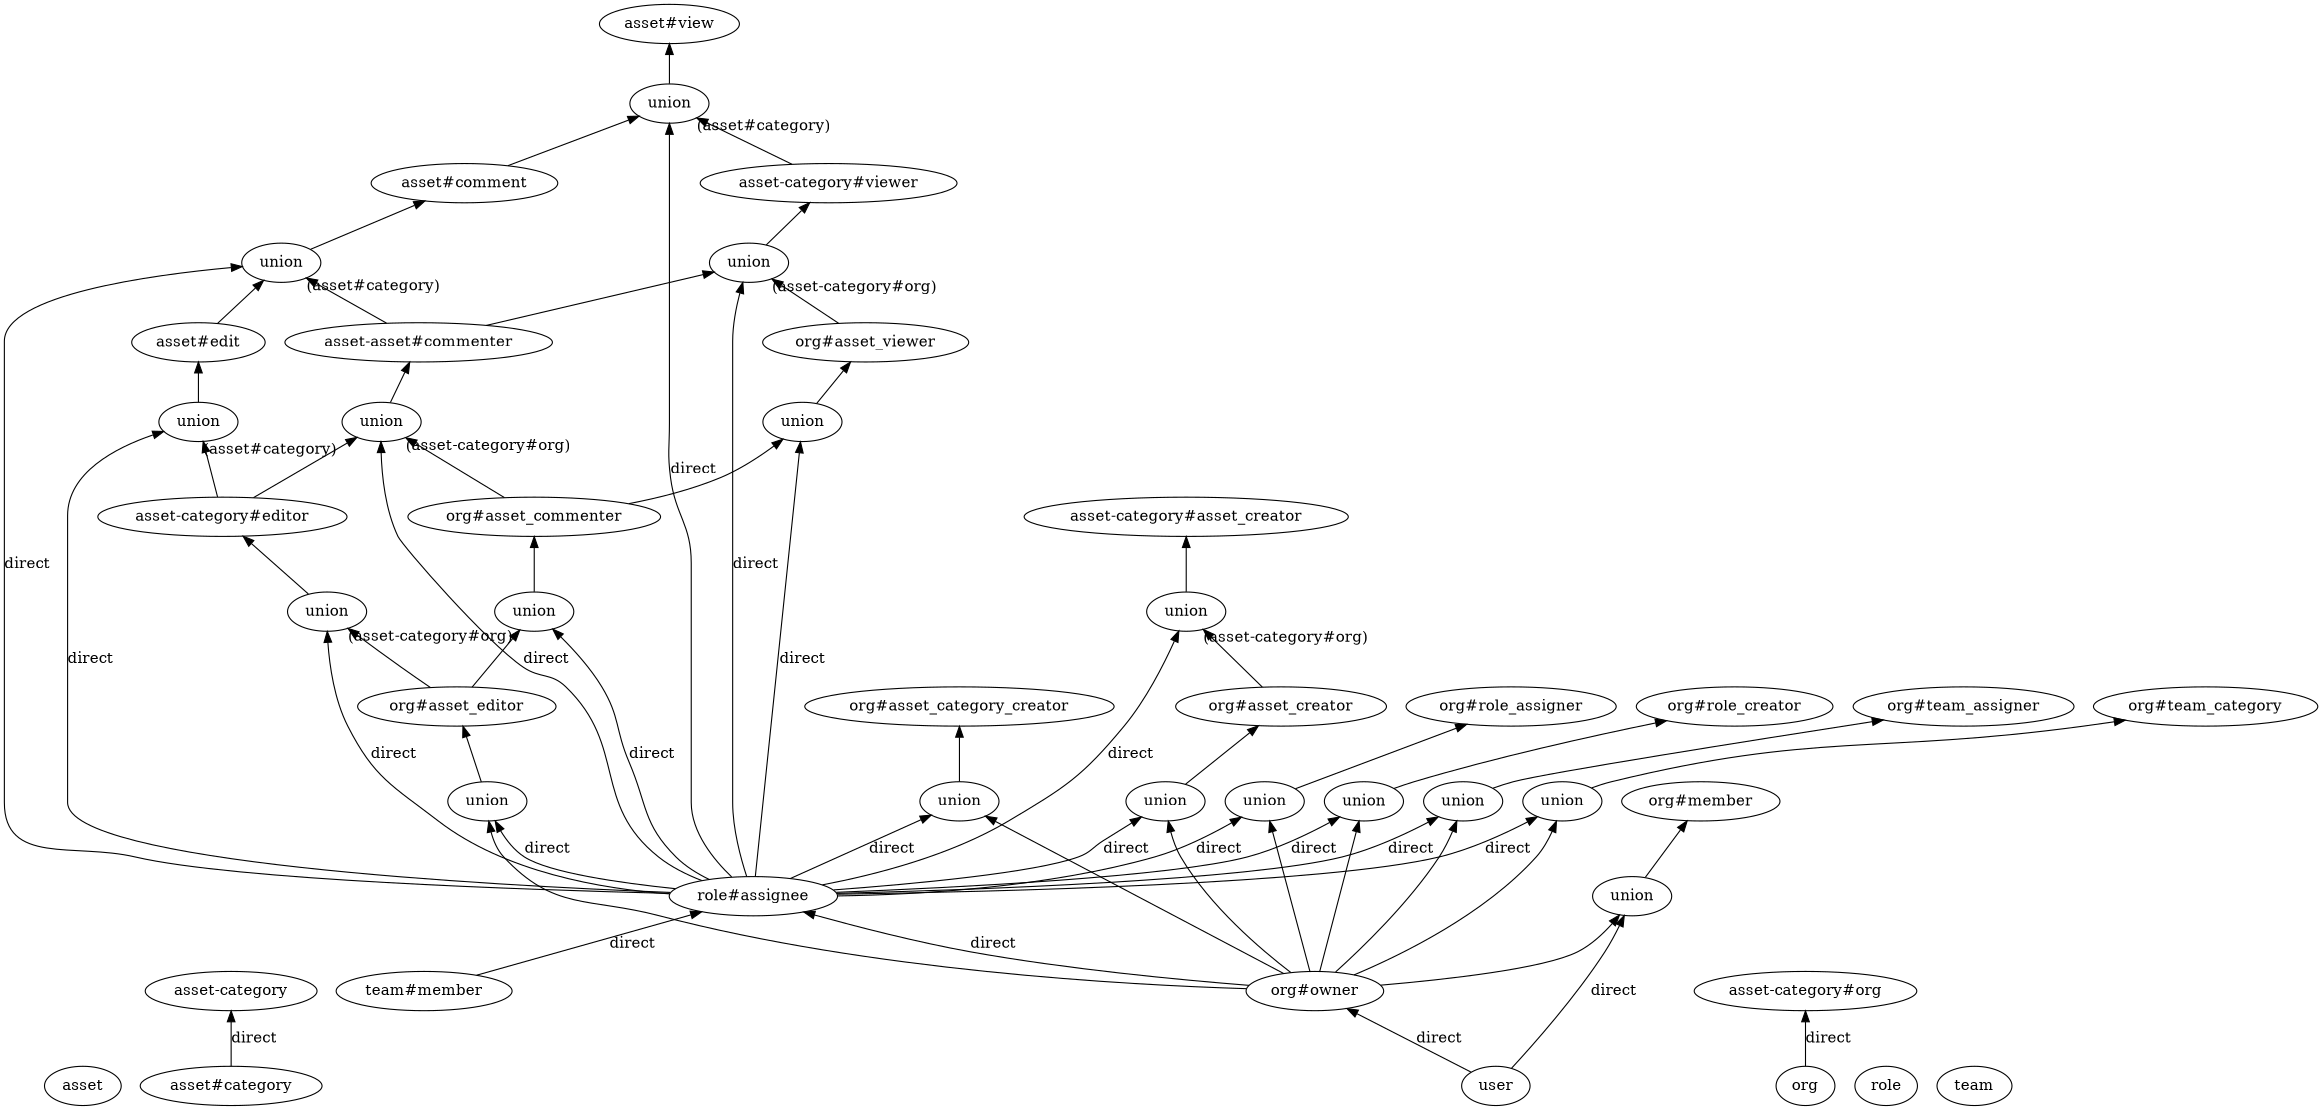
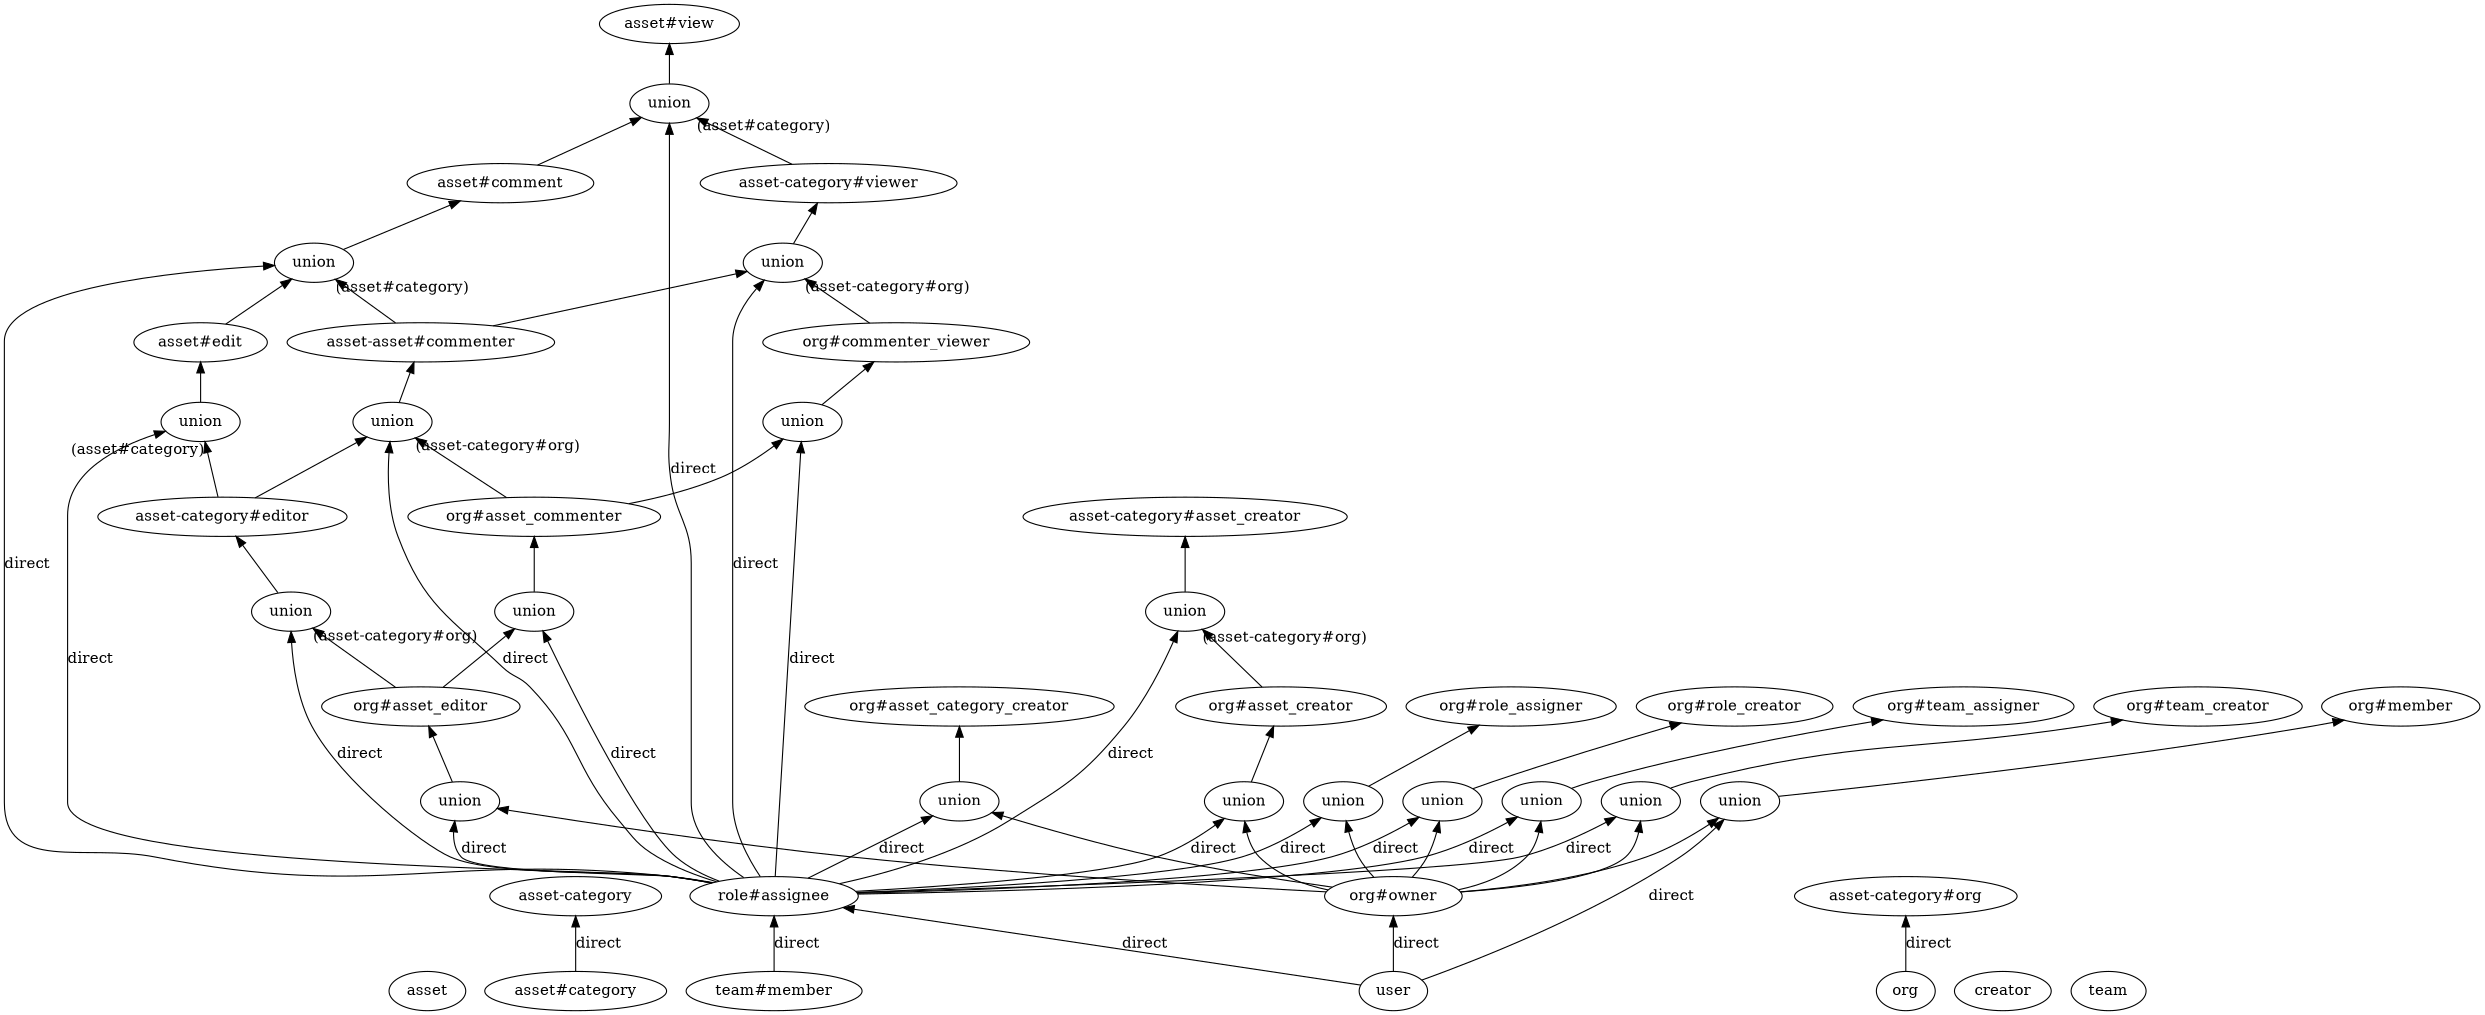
  digraph {
    rankdir=BT
    n1 [label=asset]
    n2 [label="asset#category"]
    n3 [label="asset-category"]
    n4 [label="asset#comment"]
    n5 [label=union]
    n6 [label="asset#view"]
    n7 [label=union]
    n8 [label="role#assignee"]
    n9 [label=union]
    n10 [label=union]
    n11 [label=union]
    n12 [label=union]
    n13 [label=union]
    n14 [label=union]
    n15 [label=union]
    n16 [label=union]
    n17 [label=union]
    n18 [label=union]
    n19 [label=union]
    n20 [label=union]
    n21 [label=union]
    n22 [label=union]
    n23 [label="asset#edit"]
    n24 [label="asset-category#asset_creator"]
    n25 [label="asset-asset#commenter"]
    n26 [label="asset-category#editor"]
    n27 [label="asset-category#viewer"]
    n28 [label="org#asset_category_creator"]
    n29 [label="org#asset_commenter"]
    n30 [label="org#asset_creator"]
    n31 [label="org#asset_editor"]
-   n32 [label="org#asset_viewer"]
+   n32 [label="org#commenter_viewer"]
    n33 [label="org#role_assigner"]
    n34 [label="org#role_creator"]
    n35 [label="org#team_assigner"]
-   n36 [label="org#team_category"]
+   n36 [label="org#team_creator"]
    n37 [label="asset-category#org"]
    n38 [label=org]
    n39 [label="org#owner"]
    n40 [label=union]
    n41 [label="org#member"]
    n42 [label=user]
    n43 [label="team#member"]
-   n44 [label=role]
+   n44 [label=creator]
    n45 [label=team]
    n2 -> n3 [label=direct]
    n4 -> n5
    n5 -> n6
    n7 -> n4
    n8 -> n5 [label=direct]
    n8 -> n7 [label=direct]
    n8 -> n9 [label=direct]
    n8 -> n10 [label=direct]
    n8 -> n11 [label=direct]
    n8 -> n12 [label=direct]
    n8 -> n13 [label=direct]
    n8 -> n14 [label=direct]
    n8 -> n15 [label=direct]
    n8 -> n16 [label=direct]
    n8 -> n17 [label=direct]
    n8 -> n18 [label=direct]
    n8 -> n19 [label=direct]
    n8 -> n20 [label=direct]
    n8 -> n21 [label=direct]
    n8 -> n22 [label=direct]
    n9 -> n23
    n10 -> n24
    n11 -> n25
    n12 -> n26
    n13 -> n27
    n14 -> n28
    n15 -> n29
    n16 -> n30
    n17 -> n31
    n18 -> n32
    n19 -> n33
    n20 -> n34
    n21 -> n35
    n22 -> n36
    n23 -> n7
    n25 -> n7 [headlabel="(asset#category)"]
    n25 -> n13
    n26 -> n9 [headlabel="(asset#category)"]
    n26 -> n11
    n27 -> n5 [headlabel="(asset#category)"]
    n29 -> n11 [headlabel="(asset-category#org)"]
    n29 -> n18
    n30 -> n10 [headlabel="(asset-category#org)"]
    n31 -> n12 [headlabel="(asset-category#org)"]
    n31 -> n15
    n32 -> n13 [headlabel="(asset-category#org)"]
    n38 -> n37 [label=direct]
    n39 -> n14
    n39 -> n16
    n39 -> n17
    n39 -> n19
    n39 -> n20
    n39 -> n21
    n39 -> n22
    n39 -> n40
    n40 -> n41
-   n39 -> n8 [label=direct]
+   n42 -> n8 [label=direct]
    n42 -> n39 [label=direct]
    n42 -> n40 [label=direct]
    n43 -> n8 [label=direct]
  }
